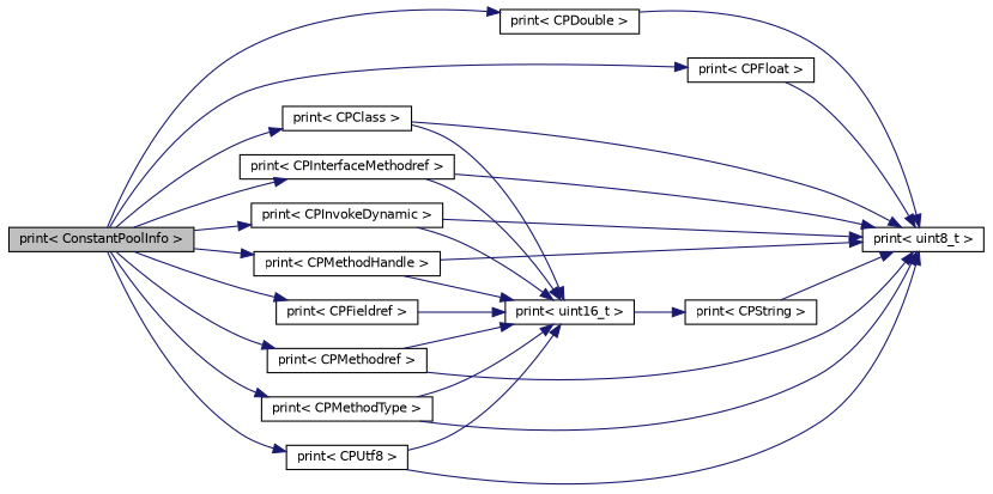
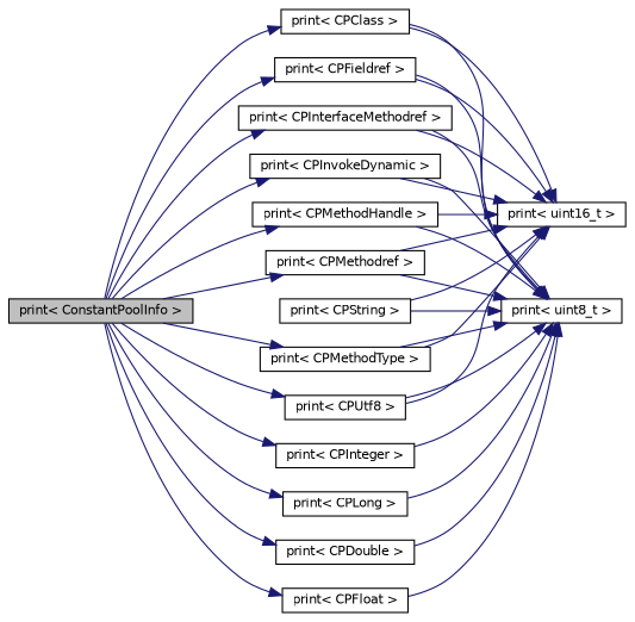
  digraph {
    rankdir=LR
    node [color=black fillcolor=white fontname=Helvetica fontsize=10 shape=record style=filled]
    edge [color=midnightblue fontname=Helvetica fontsize=10 labelfontname=Helvetica labelfontsize=10 style=solid]
    n1 [fillcolor=grey75 fontcolor=black height=0.2 label="print\< ConstantPoolInfo \>" width=0.4]
    n2 [height=0.2 label="print\< CPClass \>" width=0.4]
    n3 [height=0.2 label="print\< CPDouble \>" width=0.4]
    n4 [height=0.2 label="print\< CPFieldref \>" width=0.4]
    n5 [height=0.2 label="print\< CPFloat \>" width=0.4]
+   n6 [height=0.2 label="print\< CPInteger \>" width=0.4]
    n7 [height=0.2 label="print\< CPInterfaceMethodref \>" width=0.4]
    n8 [height=0.2 label="print\< CPInvokeDynamic \>" width=0.4]
+   n9 [height=0.2 label="print\< CPLong \>" width=0.4]
    n10 [height=0.2 label="print\< CPMethodHandle \>" width=0.4]
    n11 [height=0.2 label="print\< CPMethodref \>" width=0.4]
    n12 [height=0.2 label="print\< CPMethodType \>" width=0.4]
    n13 [height=0.2 label="print\< CPUtf8 \>" width=0.4]
    n14 [height=0.2 label="print\< uint16_t \>" width=0.4]
    n15 [height=0.2 label="print\< uint8_t \>" width=0.4]
    n16 [height=0.2 label="print\< CPString \>" width=0.4]
    n1 -> n2
    n1 -> n3
    n1 -> n4
    n1 -> n5
+   n1 -> n6
    n1 -> n7
    n1 -> n8
+   n1 -> n9
    n1 -> n10
    n1 -> n11
    n1 -> n12
    n1 -> n13
    n2 -> n14
    n2 -> n15
    n3 -> n15
    n4 -> n14
+   n4 -> n15
    n5 -> n15
+   n6 -> n15
    n7 -> n14
    n7 -> n15
    n8 -> n14
    n8 -> n15
+   n9 -> n15
    n10 -> n14
    n10 -> n15
    n11 -> n14
    n11 -> n15
    n12 -> n14
    n12 -> n15
    n13 -> n14
    n13 -> n15
-   n14 -> n16
+   n16 -> n14
    n16 -> n15
  }
